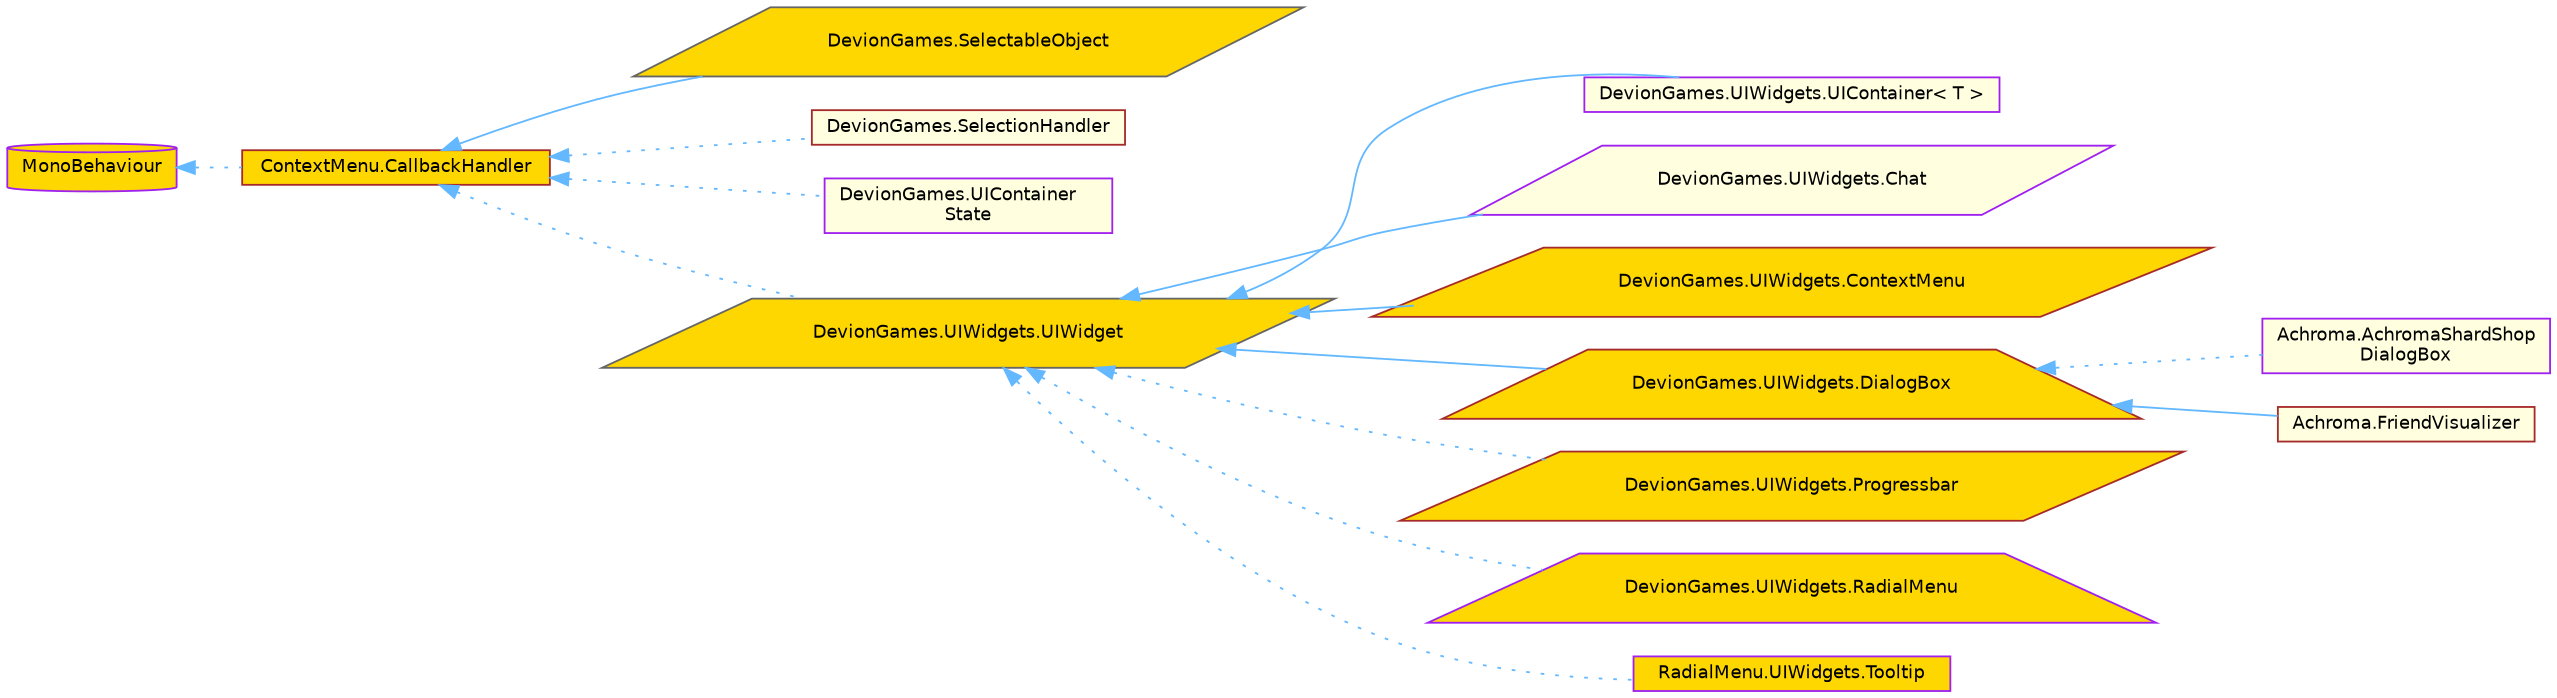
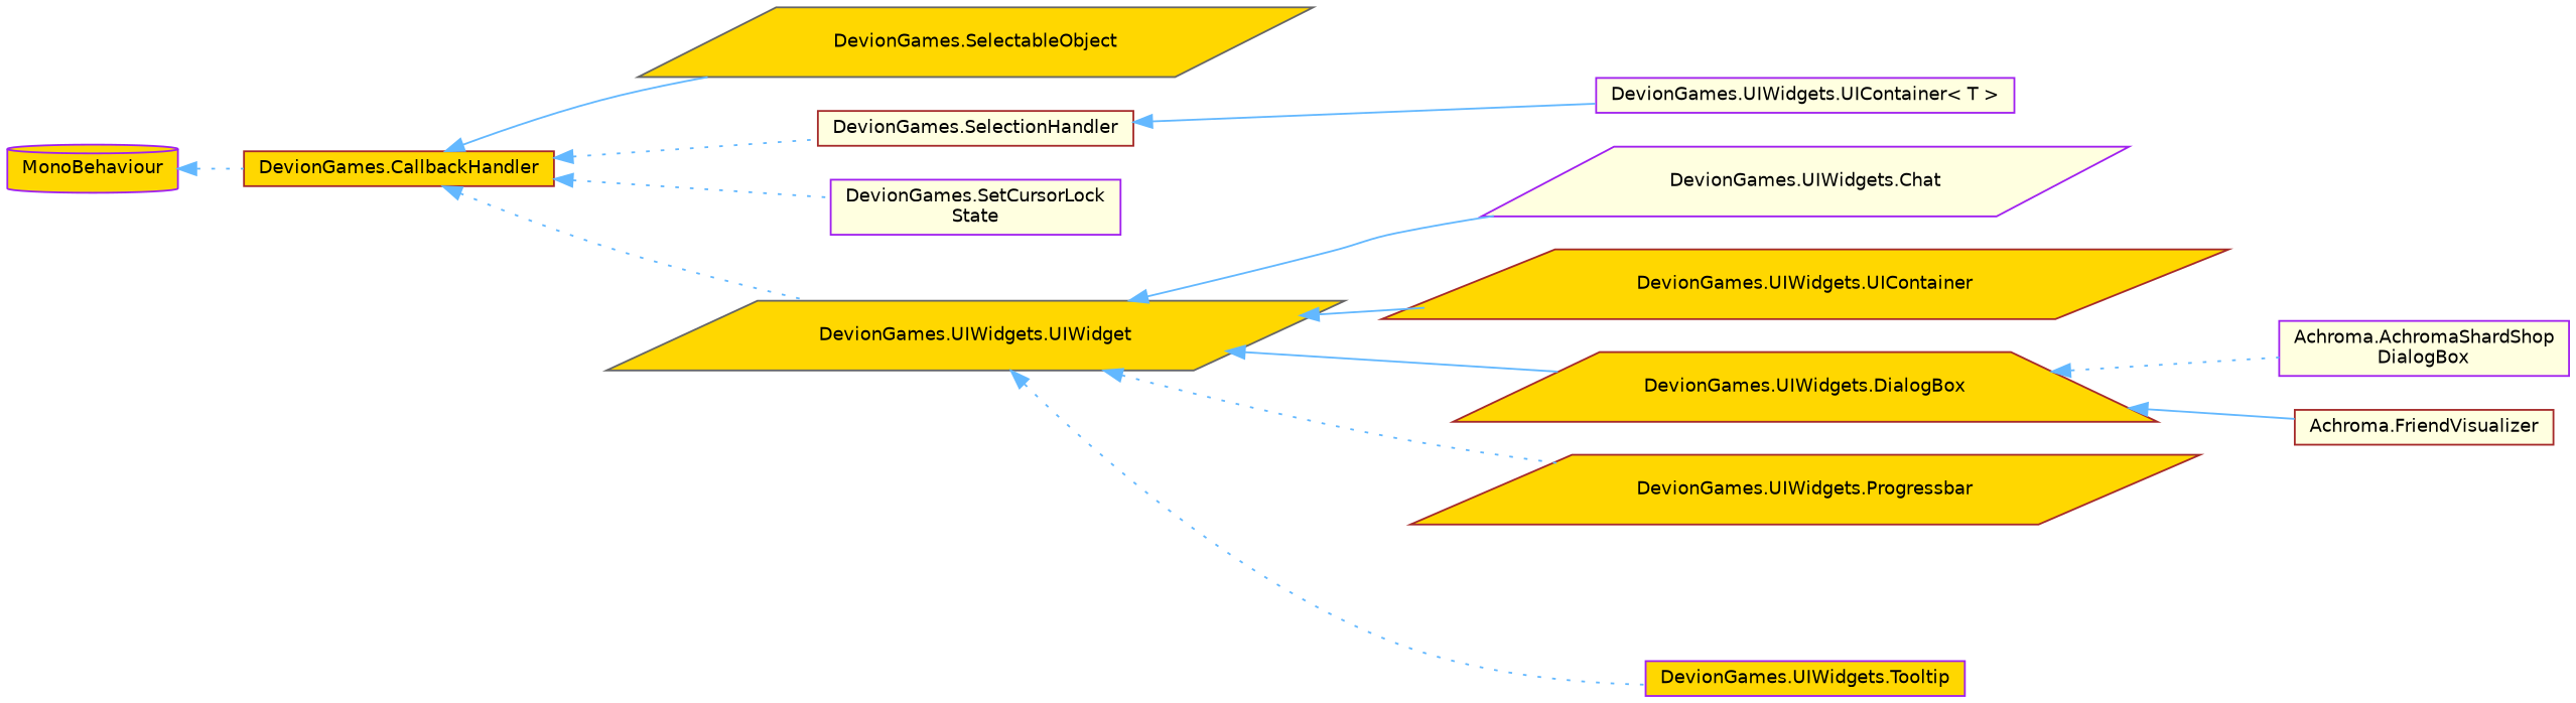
  digraph {
    rankdir=LR
    node [color=purple fillcolor=gold fontname=Helvetica fontsize=10 shape=box style=filled]
    edge [color=steelblue1 dir=back fontname=Helvetica fontsize=10 labelfontname=Helvetica labelfontsize=10 style=dotted]
-   n1 [color=brown fontcolor=black height=0.2 label="ContextMenu.CallbackHandler" width=0.4]
+   n1 [color=brown fontcolor=black height=0.2 label="DevionGames.CallbackHandler" width=0.4]
    n2 [color=gray40 height=0.2 label="DevionGames.SelectableObject" shape=parallelogram width=0.4]
    n3 [color=brown fillcolor=lightyellow height=0.2 label="DevionGames.SelectionHandler" width=0.4]
-   n4 [fillcolor=lightyellow height=0.2 label="DevionGames.UIContainer\lState" width=0.4]
+   n4 [fillcolor=lightyellow height=0.2 label="DevionGames.SetCursorLock\lState" width=0.4]
    n5 [color=gray40 height=0.2 label="DevionGames.UIWidgets.UIWidget" shape=parallelogram width=0.4]
    n6 [fillcolor=lightyellow height=0.2 label="DevionGames.UIWidgets.Chat" shape=parallelogram width=0.4]
-   n7 [color=brown height=0.2 label="DevionGames.UIWidgets.ContextMenu" shape=parallelogram width=0.4]
+   n7 [color=brown height=0.2 label="DevionGames.UIWidgets.UIContainer" shape=parallelogram width=0.4]
    n8 [color=brown height=0.2 label="DevionGames.UIWidgets.DialogBox" shape=trapezium width=0.4]
    n9 [color=brown height=0.2 label="DevionGames.UIWidgets.Progressbar" shape=parallelogram width=0.4]
-   n10 [height=0.2 label="DevionGames.UIWidgets.RadialMenu" shape=trapezium width=0.4]
-   n11 [height=0.2 label="RadialMenu.UIWidgets.Tooltip" width=0.4]
+   n11 [height=0.2 label="DevionGames.UIWidgets.Tooltip" width=0.4]
    n12 [fillcolor=lightyellow height=0.2 label="DevionGames.UIWidgets.UIContainer\< T \>" width=0.4]
    n13 [height=0.2 label=MonoBehaviour shape=cylinder width=0.4]
    n14 [fillcolor=lightyellow height=0.2 label="Achroma.AchromaShardShop\lDialogBox" width=0.4]
    n15 [color=brown fillcolor=lightyellow height=0.2 label="Achroma.FriendVisualizer" width=0.4]
    n1 -> n2 [style=solid]
    n1 -> n3
    n1 -> n4
    n1 -> n5
    n5 -> n6 [style=solid]
    n5 -> n7 [style=solid]
    n5 -> n8 [style=solid]
    n5 -> n9
-   n5 -> n10
    n5 -> n11
-   n5 -> n12 [style=solid]
+   n3 -> n12 [style=solid]
    n8 -> n14
    n8 -> n15 [style=solid]
    n13 -> n1
  }
